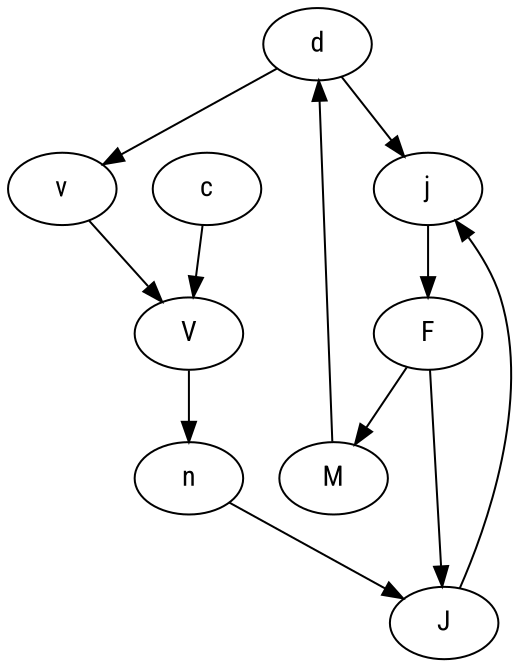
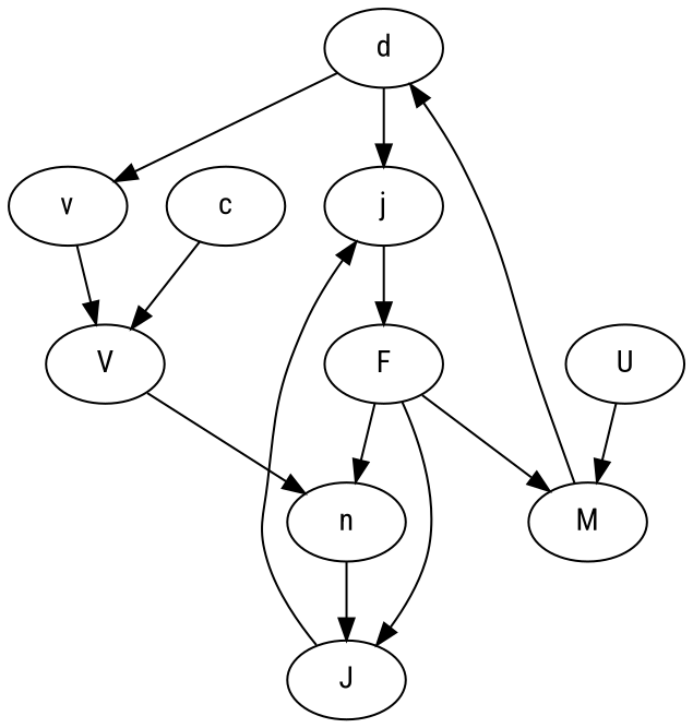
  digraph {
    fontname="Roboto Condensed"
    node [fontname="Roboto Condensed"]
    edge [fontname="Roboto Condensed"]
    d
    j
    v
    F
    c
    V
    M
    n
    J
+   U
    d -> j
    d -> v
    j -> F
    v -> V
    F -> M
+   F -> n
    F -> J
    c -> V
    V -> n
    M -> d
    n -> J
    J -> j
+   U -> M
  }
